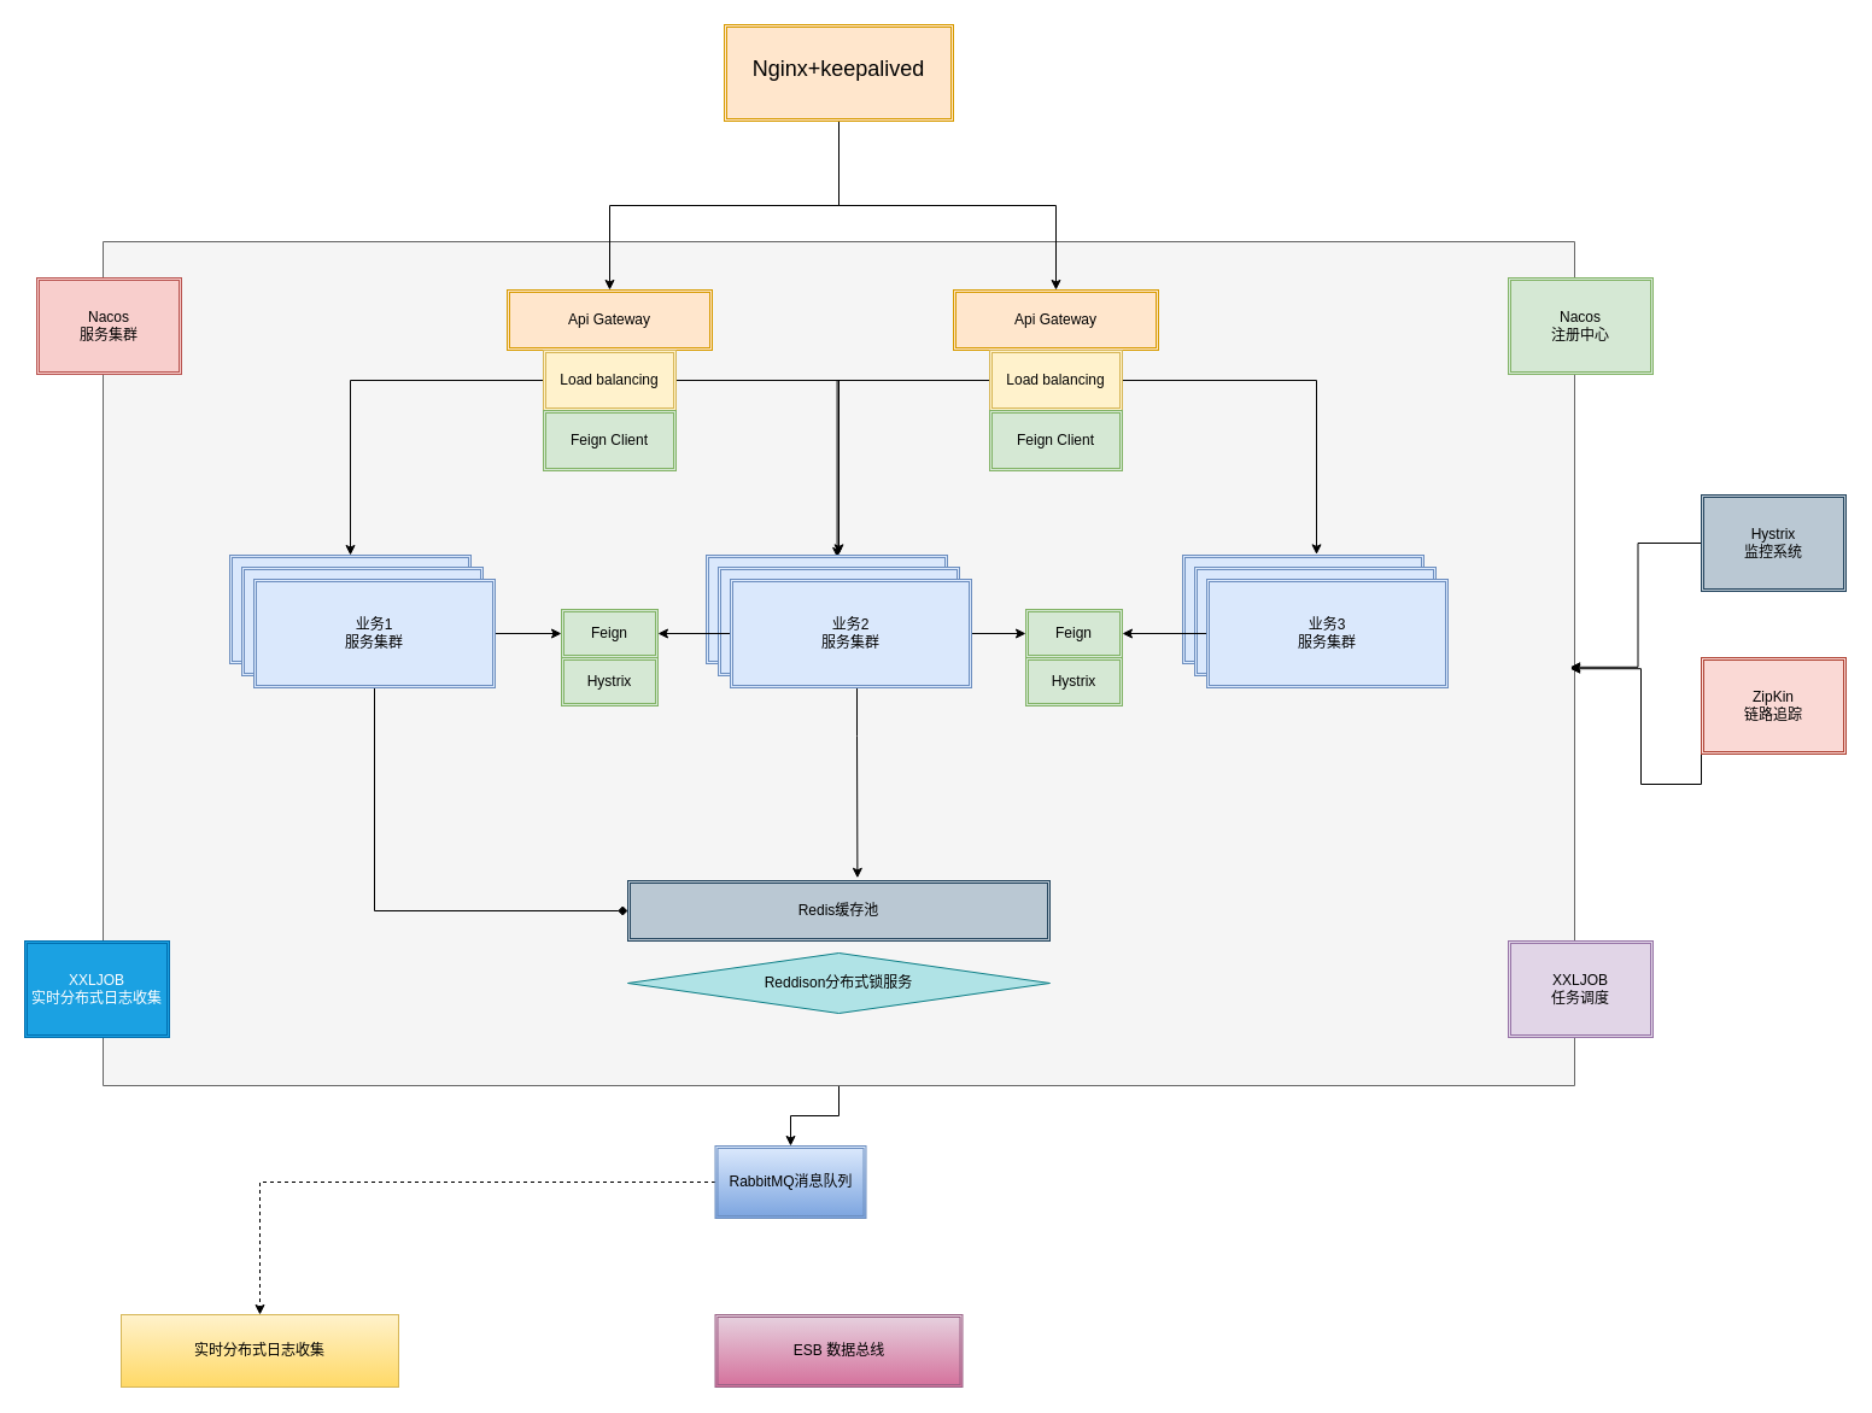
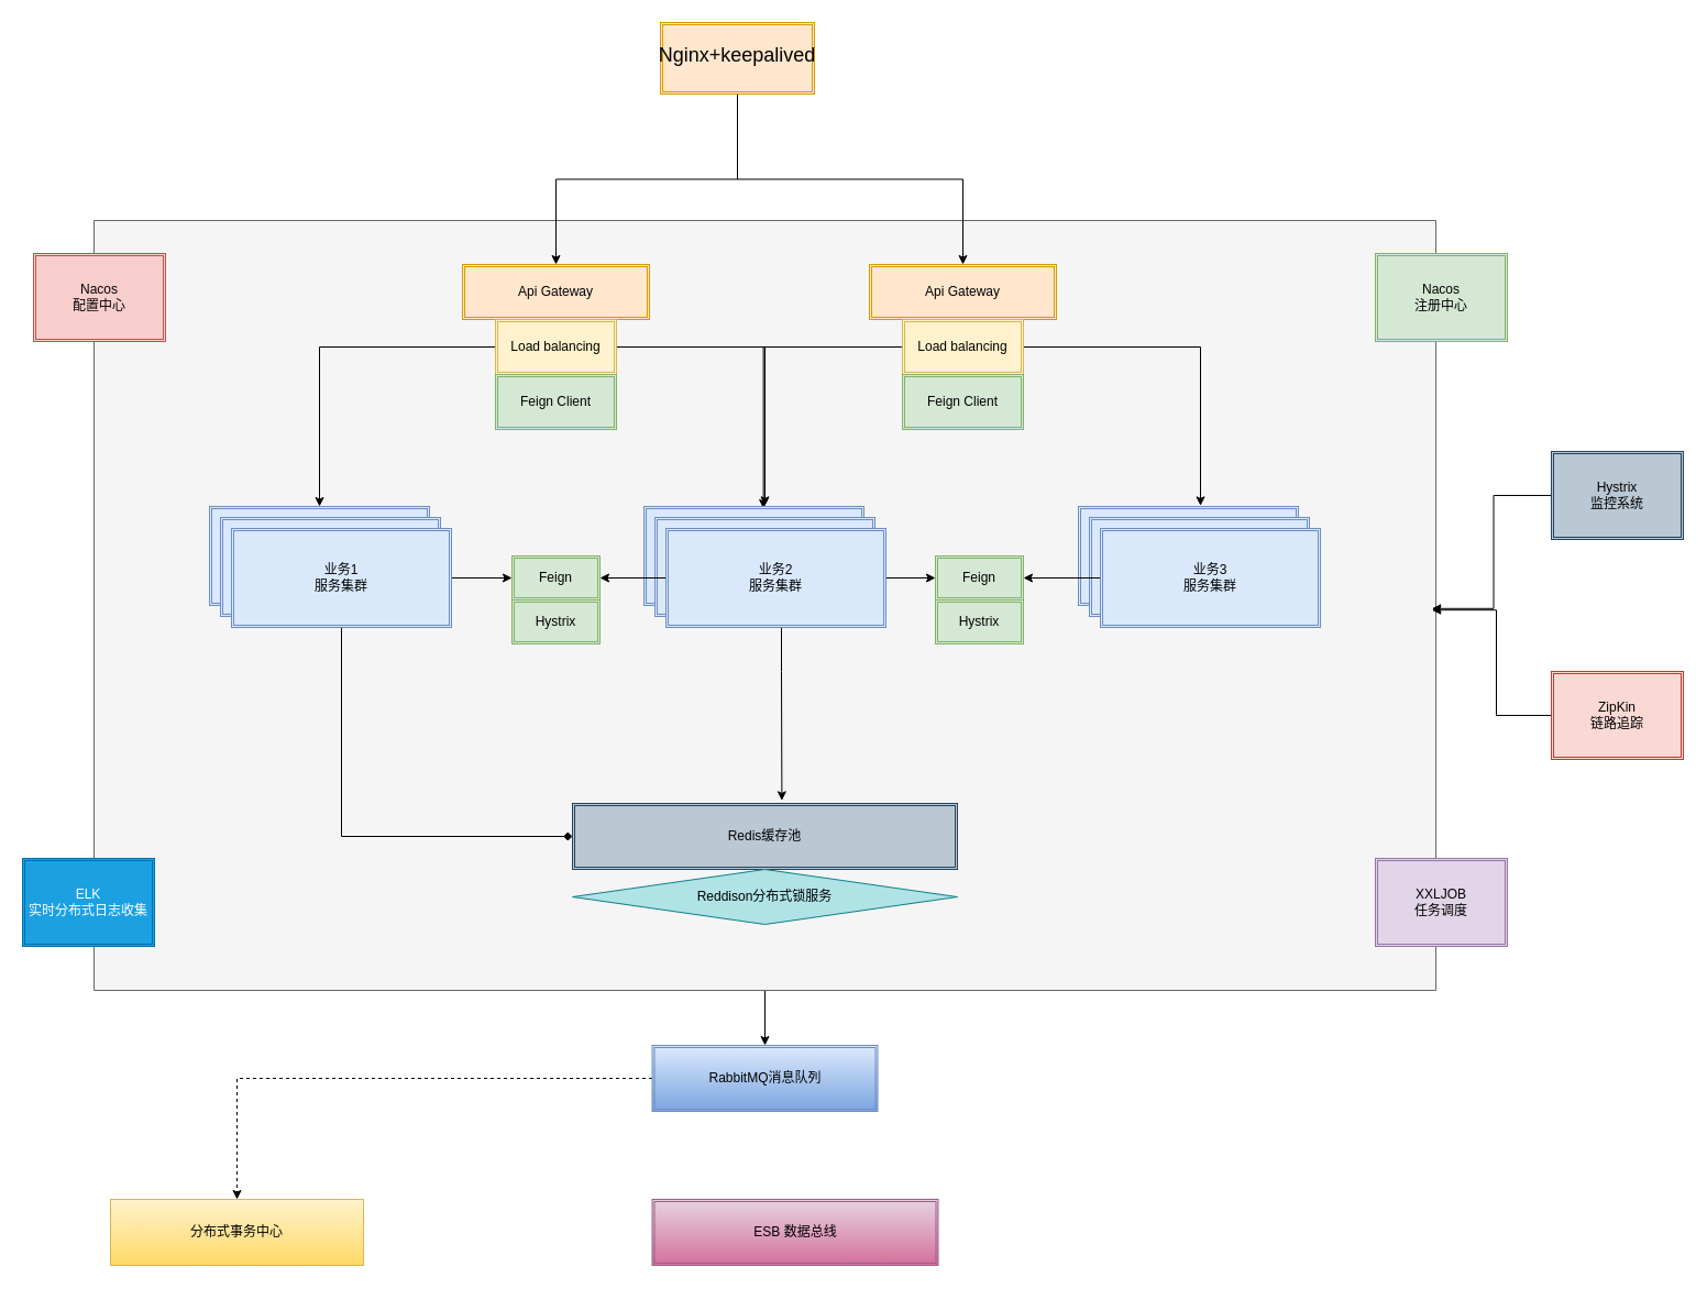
  <mxCell id="0" />
  <mxCell id="1" parent="0" />
  <mxCell id="2" value="" style="edgeStyle=orthogonalEdgeStyle;rounded=0;orthogonalLoop=1;jettySize=auto;html=1;" edge="1" parent="1" source="3" target="35"><mxGeometry relative="1" as="geometry" /></mxCell>
  <mxCell id="3" value="" style="verticalLabelPosition=bottom;verticalAlign=top;html=1;shape=mxgraph.basic.rect;fillColor2=none;strokeWidth=1;size=20;indent=5;fillColor=#f5f5f5;strokeColor=#666666;fontColor=#333333;" vertex="1" parent="1"><mxGeometry x="85" y="200" width="1220" height="700" as="geometry" /></mxCell>
  <mxCell id="4" style="edgeStyle=orthogonalEdgeStyle;rounded=0;orthogonalLoop=1;jettySize=auto;html=1;exitX=0.5;exitY=1;exitDx=0;exitDy=0;entryX=0.5;entryY=0;entryDx=0;entryDy=0;" edge="1" parent="1" source="6" target="8"><mxGeometry relative="1" as="geometry" /></mxCell>
  <mxCell id="5" style="edgeStyle=orthogonalEdgeStyle;rounded=0;orthogonalLoop=1;jettySize=auto;html=1;exitX=0.5;exitY=1;exitDx=0;exitDy=0;" edge="1" parent="1" source="6" target="9"><mxGeometry relative="1" as="geometry" /></mxCell>
- <mxCell id="6" value="&lt;h2 id=&quot;一nginxkeepalived-双机-主从模式&quot; style=&quot;box-sizing: border-box ; outline: 0px ; margin-top: 8px ; margin-bottom: 16px ; padding: 0px ; line-height: 30px ; overflow-wrap: break-word&quot;&gt;&lt;font face=&quot;pingfang sc, microsoft yahei, simhei, arial, simsun&quot; style=&quot;font-weight: normal&quot;&gt;Nginx+keepalived&lt;/font&gt;&lt;br&gt;&lt;/h2&gt;" style="shape=ext;double=1;rounded=0;whiteSpace=wrap;html=1;fillColor=#ffe6cc;strokeColor=#d79b00;" vertex="1" parent="1"><mxGeometry x="600" y="20" width="190" height="80" as="geometry" /></mxCell>
+ <mxCell id="6" value="&lt;h2 id=&quot;一nginxkeepalived-双机-主从模式&quot; style=&quot;box-sizing: border-box ; outline: 0px ; margin-top: 8px ; margin-bottom: 16px ; padding: 0px ; line-height: 30px ; overflow-wrap: break-word&quot;&gt;&lt;font face=&quot;pingfang sc, microsoft yahei, simhei, arial, simsun&quot; style=&quot;font-weight: normal&quot;&gt;Nginx+keepalived&lt;/font&gt;&lt;br&gt;&lt;/h2&gt;" style="shape=ext;double=1;rounded=0;whiteSpace=wrap;html=1;fillColor=#ffe6cc;strokeColor=#d79b00;" vertex="1" parent="1"><mxGeometry x="600" y="20" width="140" height="65" as="geometry" /></mxCell>
  <mxCell id="7" value="Nacos&lt;br&gt;注册中心" style="shape=ext;double=1;rounded=0;whiteSpace=wrap;html=1;fillColor=#d5e8d4;strokeColor=#82b366;" vertex="1" parent="1"><mxGeometry x="1250" y="230" width="120" height="80" as="geometry" /></mxCell>
  <mxCell id="8" value="Api Gateway" style="shape=ext;double=1;rounded=0;whiteSpace=wrap;html=1;fillColor=#ffe6cc;strokeColor=#d79b00;" vertex="1" parent="1"><mxGeometry x="420" y="240" width="170" height="50" as="geometry" /></mxCell>
  <mxCell id="9" value="&lt;span&gt;Api Gateway&lt;/span&gt;" style="shape=ext;double=1;rounded=0;whiteSpace=wrap;html=1;fillColor=#ffe6cc;strokeColor=#d79b00;" vertex="1" parent="1"><mxGeometry x="790" y="240" width="170" height="50" as="geometry" /></mxCell>
  <mxCell id="10" style="edgeStyle=orthogonalEdgeStyle;rounded=0;orthogonalLoop=1;jettySize=auto;html=1;exitX=0;exitY=0.5;exitDx=0;exitDy=0;entryX=0.5;entryY=0;entryDx=0;entryDy=0;" edge="1" parent="1" source="12" target="18"><mxGeometry relative="1" as="geometry" /></mxCell>
  <mxCell id="11" style="edgeStyle=orthogonalEdgeStyle;rounded=0;orthogonalLoop=1;jettySize=auto;html=1;exitX=1;exitY=0.5;exitDx=0;exitDy=0;entryX=0.55;entryY=-0.007;entryDx=0;entryDy=0;entryPerimeter=0;" edge="1" parent="1" source="12" target="23"><mxGeometry relative="1" as="geometry" /></mxCell>
  <mxCell id="12" value="Load balancing" style="shape=ext;double=1;rounded=0;whiteSpace=wrap;html=1;fillColor=#fff2cc;strokeColor=#d6b656;" vertex="1" parent="1"><mxGeometry x="450" y="290" width="110" height="50" as="geometry" /></mxCell>
  <mxCell id="13" style="edgeStyle=orthogonalEdgeStyle;rounded=0;orthogonalLoop=1;jettySize=auto;html=1;exitX=0;exitY=0.5;exitDx=0;exitDy=0;entryX=0.543;entryY=0.022;entryDx=0;entryDy=0;entryPerimeter=0;" edge="1" parent="1" source="15" target="23"><mxGeometry relative="1" as="geometry" /></mxCell>
  <mxCell id="14" style="edgeStyle=orthogonalEdgeStyle;rounded=0;orthogonalLoop=1;jettySize=auto;html=1;exitX=1;exitY=0.5;exitDx=0;exitDy=0;entryX=0.555;entryY=-0.007;entryDx=0;entryDy=0;entryPerimeter=0;" edge="1" parent="1" source="15" target="29"><mxGeometry relative="1" as="geometry" /></mxCell>
  <mxCell id="15" value="Load balancing" style="shape=ext;double=1;rounded=0;whiteSpace=wrap;html=1;fillColor=#fff2cc;strokeColor=#d6b656;" vertex="1" parent="1"><mxGeometry x="820" y="290" width="110" height="50" as="geometry" /></mxCell>
  <mxCell id="16" value="Feign Client" style="shape=ext;double=1;rounded=0;whiteSpace=wrap;html=1;fillColor=#d5e8d4;strokeColor=#82b366;" vertex="1" parent="1"><mxGeometry x="450" y="340" width="110" height="50" as="geometry" /></mxCell>
  <mxCell id="17" value="Feign Client" style="shape=ext;double=1;rounded=0;whiteSpace=wrap;html=1;fillColor=#d5e8d4;strokeColor=#82b366;" vertex="1" parent="1"><mxGeometry x="820" y="340" width="110" height="50" as="geometry" /></mxCell>
  <mxCell id="18" value="" style="shape=ext;double=1;rounded=0;whiteSpace=wrap;html=1;fillColor=#dae8fc;strokeColor=#6c8ebf;" vertex="1" parent="1"><mxGeometry x="190" y="460" width="200" height="90" as="geometry" /></mxCell>
  <mxCell id="19" value="" style="shape=ext;double=1;rounded=0;whiteSpace=wrap;html=1;fillColor=#dae8fc;strokeColor=#6c8ebf;" vertex="1" parent="1"><mxGeometry x="200" y="470" width="200" height="90" as="geometry" /></mxCell>
  <mxCell id="20" style="edgeStyle=orthogonalEdgeStyle;rounded=0;orthogonalLoop=1;jettySize=auto;html=1;exitX=0.5;exitY=1;exitDx=0;exitDy=0;entryX=0;entryY=0.5;entryDx=0;entryDy=0;endArrow=diamond;" edge="1" parent="1" source="22" target="33"><mxGeometry relative="1" as="geometry" /></mxCell>
  <mxCell id="21" value="" style="edgeStyle=orthogonalEdgeStyle;rounded=0;orthogonalLoop=1;jettySize=auto;html=1;" edge="1" parent="1" source="22" target="40"><mxGeometry relative="1" as="geometry" /></mxCell>
  <mxCell id="22" value="业务1&lt;br&gt;服务集群" style="shape=ext;double=1;rounded=0;whiteSpace=wrap;html=1;fillColor=#dae8fc;strokeColor=#6c8ebf;" vertex="1" parent="1"><mxGeometry x="210" y="480" width="200" height="90" as="geometry" /></mxCell>
  <mxCell id="23" value="" style="shape=ext;double=1;rounded=0;whiteSpace=wrap;html=1;fillColor=#dae8fc;strokeColor=#6c8ebf;" vertex="1" parent="1"><mxGeometry x="585" y="460" width="200" height="90" as="geometry" /></mxCell>
  <mxCell id="24" value="" style="shape=ext;double=1;rounded=0;whiteSpace=wrap;html=1;fillColor=#dae8fc;strokeColor=#6c8ebf;" vertex="1" parent="1"><mxGeometry x="595" y="470" width="200" height="90" as="geometry" /></mxCell>
  <mxCell id="25" style="edgeStyle=orthogonalEdgeStyle;rounded=0;orthogonalLoop=1;jettySize=auto;html=1;entryX=0.544;entryY=-0.044;entryDx=0;entryDy=0;entryPerimeter=0;" edge="1" parent="1" source="28" target="33"><mxGeometry relative="1" as="geometry"><Array as="points"><mxPoint x="710" y="610" /><mxPoint x="710" y="610" /></Array></mxGeometry></mxCell>
  <mxCell id="26" value="" style="edgeStyle=orthogonalEdgeStyle;rounded=0;orthogonalLoop=1;jettySize=auto;html=1;" edge="1" parent="1" source="28" target="40"><mxGeometry relative="1" as="geometry" /></mxCell>
  <mxCell id="27" value="" style="edgeStyle=orthogonalEdgeStyle;rounded=0;orthogonalLoop=1;jettySize=auto;html=1;" edge="1" parent="1" source="28" target="41"><mxGeometry relative="1" as="geometry" /></mxCell>
  <mxCell id="28" value="&lt;span&gt;业务2&lt;/span&gt;&lt;br&gt;&lt;span&gt;服务集群&lt;/span&gt;" style="shape=ext;double=1;rounded=0;whiteSpace=wrap;html=1;fillColor=#dae8fc;strokeColor=#6c8ebf;" vertex="1" parent="1"><mxGeometry x="605" y="480" width="200" height="90" as="geometry" /></mxCell>
  <mxCell id="29" value="" style="shape=ext;double=1;rounded=0;whiteSpace=wrap;html=1;fillColor=#dae8fc;strokeColor=#6c8ebf;" vertex="1" parent="1"><mxGeometry x="980" y="460" width="200" height="90" as="geometry" /></mxCell>
  <mxCell id="30" value="" style="shape=ext;double=1;rounded=0;whiteSpace=wrap;html=1;fillColor=#dae8fc;strokeColor=#6c8ebf;" vertex="1" parent="1"><mxGeometry x="990" y="470" width="200" height="90" as="geometry" /></mxCell>
  <mxCell id="31" value="" style="edgeStyle=orthogonalEdgeStyle;rounded=0;orthogonalLoop=1;jettySize=auto;html=1;" edge="1" parent="1" source="32" target="41"><mxGeometry relative="1" as="geometry" /></mxCell>
  <mxCell id="32" value="&lt;span&gt;业务3&lt;/span&gt;&lt;br&gt;&lt;span&gt;服务集群&lt;/span&gt;" style="shape=ext;double=1;rounded=0;whiteSpace=wrap;html=1;fillColor=#dae8fc;strokeColor=#6c8ebf;" vertex="1" parent="1"><mxGeometry x="1000" y="480" width="200" height="90" as="geometry" /></mxCell>
- <mxCell id="33" value="Redis缓存池" style="shape=ext;double=1;rounded=0;whiteSpace=wrap;html=1;fillColor=#bac8d3;strokeColor=#23445d;" vertex="1" parent="1"><mxGeometry x="520" y="730" width="350" height="50" as="geometry" /></mxCell>
+ <mxCell id="33" value="Redis缓存池" style="shape=ext;double=1;rounded=0;whiteSpace=wrap;html=1;fillColor=#bac8d3;strokeColor=#23445d;" vertex="1" parent="1"><mxGeometry x="520" y="730" width="350" height="60" as="geometry" /></mxCell>
  <mxCell id="34" style="edgeStyle=orthogonalEdgeStyle;rounded=0;orthogonalLoop=1;jettySize=auto;html=1;dashed=1;" edge="1" parent="1" source="35" target="42"><mxGeometry relative="1" as="geometry" /></mxCell>
- <mxCell id="35" value="RabbitMQ消息队列" style="shape=ext;double=1;rounded=0;whiteSpace=wrap;html=1;fillColor=#dae8fc;strokeColor=#6c8ebf;gradientColor=#7ea6e0;" vertex="1" parent="1"><mxGeometry x="592.5" y="950" width="125" height="60" as="geometry" /></mxCell>
+ <mxCell id="35" value="RabbitMQ消息队列" style="shape=ext;double=1;rounded=0;whiteSpace=wrap;html=1;fillColor=#dae8fc;strokeColor=#6c8ebf;gradientColor=#7ea6e0;" vertex="1" parent="1"><mxGeometry x="592.5" y="950" width="205" height="60" as="geometry" /></mxCell>
  <mxCell id="36" style="edgeStyle=orthogonalEdgeStyle;rounded=0;orthogonalLoop=1;jettySize=auto;html=1;exitX=0;exitY=0.5;exitDx=0;exitDy=0;entryX=0.997;entryY=0.504;entryDx=0;entryDy=0;entryPerimeter=0;" edge="1" parent="1" source="37" target="3"><mxGeometry relative="1" as="geometry" /></mxCell>
  <mxCell id="37" value="Hystrix&lt;br&gt;监控系统" style="shape=ext;double=1;rounded=0;whiteSpace=wrap;html=1;fillColor=#bac8d3;strokeColor=#23445d;" vertex="1" parent="1"><mxGeometry x="1410" y="410" width="120" height="80" as="geometry" /></mxCell>
  <mxCell id="38" style="edgeStyle=orthogonalEdgeStyle;rounded=0;orthogonalLoop=1;jettySize=auto;html=1;exitX=0;exitY=0.5;exitDx=0;exitDy=0;entryX=0.997;entryY=0.506;entryDx=0;entryDy=0;entryPerimeter=0;" edge="1" parent="1" source="39" target="3"><mxGeometry relative="1" as="geometry"><Array as="points"><mxPoint x="1360" y="650" /><mxPoint x="1360" y="554" /></Array></mxGeometry></mxCell>
- <mxCell id="39" value="ZipKin&lt;br&gt;链路追踪" style="shape=ext;double=1;rounded=0;whiteSpace=wrap;html=1;fillColor=#fad9d5;strokeColor=#ae4132;" vertex="1" parent="1"><mxGeometry x="1410" y="545" width="120" height="80" as="geometry" /></mxCell>
+ <mxCell id="39" value="ZipKin&lt;br&gt;链路追踪" style="shape=ext;double=1;rounded=0;whiteSpace=wrap;html=1;fillColor=#fad9d5;strokeColor=#ae4132;" vertex="1" parent="1"><mxGeometry x="1410" y="610" width="120" height="80" as="geometry" /></mxCell>
  <mxCell id="40" value="Feign" style="shape=ext;double=1;rounded=0;whiteSpace=wrap;html=1;fillColor=#d5e8d4;strokeColor=#82b366;" vertex="1" parent="1"><mxGeometry x="465" y="505" width="80" height="40" as="geometry" /></mxCell>
  <mxCell id="41" value="Feign" style="shape=ext;double=1;rounded=0;whiteSpace=wrap;html=1;fillColor=#d5e8d4;strokeColor=#82b366;" vertex="1" parent="1"><mxGeometry x="850" y="505" width="80" height="40" as="geometry" /></mxCell>
- <mxCell id="42" value="实时分布式日志收集" style="rounded=0;whiteSpace=wrap;html=1;fillColor=#fff2cc;strokeColor=#d6b656;gradientColor=#ffd966;" vertex="1" parent="1"><mxGeometry x="100" y="1090" width="230" height="60" as="geometry" /></mxCell>
- <mxCell id="43" value="ESB 数据总线" style="shape=ext;double=1;rounded=0;whiteSpace=wrap;html=1;fillColor=#e6d0de;strokeColor=#996185;gradientColor=#d5739d;" vertex="1" parent="1"><mxGeometry x="592.5" y="1090" width="205" height="60" as="geometry" /></mxCell>
+ <mxCell id="42" value="分布式事务中心" style="rounded=0;whiteSpace=wrap;html=1;fillColor=#fff2cc;strokeColor=#d6b656;gradientColor=#ffd966;" vertex="1" parent="1"><mxGeometry x="100" y="1090" width="230" height="60" as="geometry" /></mxCell>
+ <mxCell id="43" value="ESB 数据总线" style="shape=ext;double=1;rounded=0;whiteSpace=wrap;html=1;fillColor=#e6d0de;strokeColor=#996185;gradientColor=#d5739d;" vertex="1" parent="1"><mxGeometry x="592.5" y="1090" width="260" height="60" as="geometry" /></mxCell>
  <mxCell id="44" value="Hystrix" style="shape=ext;double=1;rounded=0;whiteSpace=wrap;html=1;fillColor=#d5e8d4;strokeColor=#82b366;" vertex="1" parent="1"><mxGeometry x="465" y="545" width="80" height="40" as="geometry" /></mxCell>
  <mxCell id="45" value="Hystrix" style="shape=ext;double=1;rounded=0;whiteSpace=wrap;html=1;fillColor=#d5e8d4;strokeColor=#82b366;" vertex="1" parent="1"><mxGeometry x="850" y="545" width="80" height="40" as="geometry" /></mxCell>
- <mxCell id="46" value="Nacos&lt;br&gt;服务集群" style="shape=ext;double=1;rounded=0;whiteSpace=wrap;html=1;fillColor=#f8cecc;strokeColor=#b85450;" vertex="1" parent="1"><mxGeometry x="30" y="230" width="120" height="80" as="geometry" /></mxCell>
+ <mxCell id="46" value="Nacos&lt;br&gt;配置中心" style="shape=ext;double=1;rounded=0;whiteSpace=wrap;html=1;fillColor=#f8cecc;strokeColor=#b85450;" vertex="1" parent="1"><mxGeometry x="30" y="230" width="120" height="80" as="geometry" /></mxCell>
  <mxCell id="47" value="XXLJOB&lt;br&gt;任务调度" style="shape=ext;double=1;rounded=0;whiteSpace=wrap;html=1;fillColor=#e1d5e7;strokeColor=#9673a6;" vertex="1" parent="1"><mxGeometry x="1250" y="780" width="120" height="80" as="geometry" /></mxCell>
- <mxCell id="48" value="XXLJOB&lt;br&gt;实时分布式日志收集" style="shape=ext;double=1;rounded=0;whiteSpace=wrap;html=1;fillColor=#1ba1e2;strokeColor=#006EAF;fontColor=#ffffff;" vertex="1" parent="1"><mxGeometry x="20" y="780" width="120" height="80" as="geometry" /></mxCell>
+ <mxCell id="48" value="ELK&lt;br&gt;实时分布式日志收集" style="shape=ext;double=1;rounded=0;whiteSpace=wrap;html=1;fillColor=#1ba1e2;strokeColor=#006EAF;fontColor=#ffffff;" vertex="1" parent="1"><mxGeometry x="20" y="780" width="120" height="80" as="geometry" /></mxCell>
  <mxCell id="49" value="Reddison分布式锁服务" style="rhombus;whiteSpace=wrap;html=1;fillColor=#b0e3e6;strokeColor=#0e8088;" vertex="1" parent="1"><mxGeometry x="520" y="790" width="350" height="50" as="geometry" /></mxCell>
